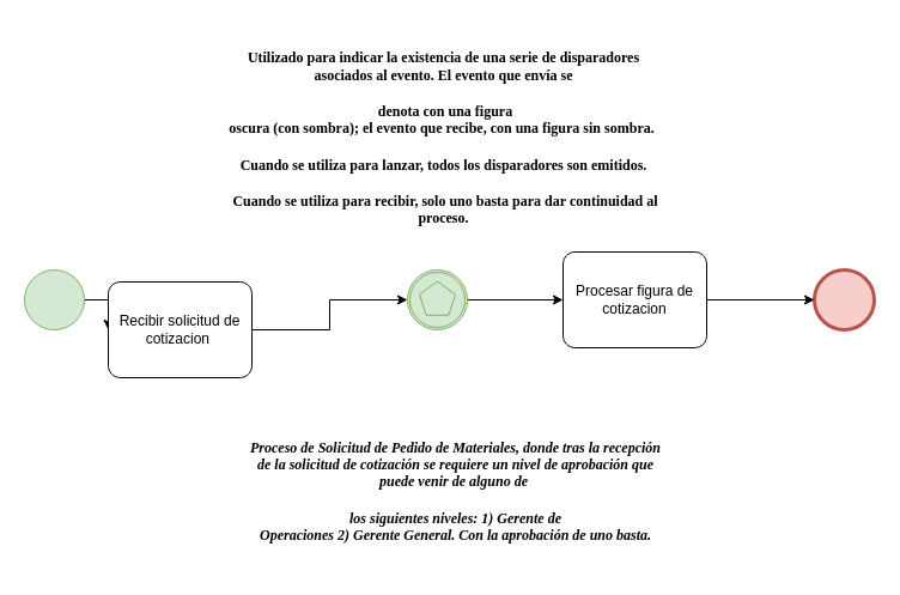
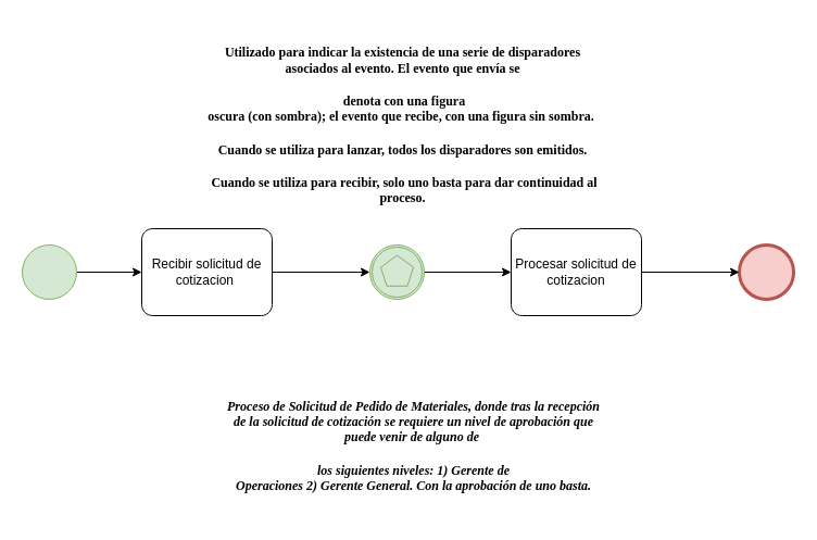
  <mxCell id="0" />
  <mxCell id="1" parent="0" />
  <mxCell id="2" value="" style="edgeStyle=orthogonalEdgeStyle;rounded=0;orthogonalLoop=1;jettySize=auto;html=1;" edge="1" parent="1" source="3" target="6"><mxGeometry relative="1" as="geometry" /></mxCell>
  <mxCell id="3" value="" style="points=[[0.145,0.145,0],[0.5,0,0],[0.855,0.145,0],[1,0.5,0],[0.855,0.855,0],[0.5,1,0],[0.145,0.855,0],[0,0.5,0]];shape=mxgraph.bpmn.event;html=1;verticalLabelPosition=bottom;labelBackgroundColor=#ffffff;verticalAlign=top;align=center;perimeter=ellipsePerimeter;outlineConnect=0;aspect=fixed;outline=standard;symbol=general;fillColor=#d5e8d4;strokeColor=#82b366;" vertex="1" parent="1"><mxGeometry x="20" y="225" width="50" height="50" as="geometry" /></mxCell>
  <mxCell id="4" value="&lt;h4&gt;&lt;font face=&quot;Georgia&quot;&gt;Utilizado para indicar la existencia de una serie de disparadores&lt;br/&gt;asociados al evento. El evento que envía se&lt;/font&gt;&lt;/h4&gt;&lt;h4&gt;&lt;font face=&quot;Georgia&quot;&gt;&amp;nbsp;denota con una figura&lt;br/&gt;oscura (con sombra); el evento que recibe, con una figura sin sombra.&amp;nbsp;&lt;/font&gt;&lt;/h4&gt;&lt;h4&gt;&lt;font face=&quot;Georgia&quot;&gt;Cuando se utiliza para lanzar, todos los disparadores son emitidos.&lt;/font&gt;&lt;/h4&gt;&lt;h4&gt;&lt;font face=&quot;Georgia&quot;&gt;&amp;nbsp;Cuando se utiliza para recibir, solo uno basta para dar continuidad al&lt;br/&gt;proceso.&lt;/font&gt;&lt;br&gt;&lt;/h4&gt;" style="text;html=1;align=center;verticalAlign=middle;resizable=0;points=[];autosize=1;strokeColor=none;fillColor=none;" vertex="1" parent="1"><mxGeometry x="140" y="20" width="460" height="190" as="geometry" /></mxCell>
  <mxCell id="5" value="" style="edgeStyle=orthogonalEdgeStyle;rounded=0;orthogonalLoop=1;jettySize=auto;html=1;fontFamily=Georgia;" edge="1" parent="1" source="6" target="12"><mxGeometry relative="1" as="geometry" /></mxCell>
- <mxCell id="6" value="Recibir solicitud de cotizacion " style="points=[[0.25,0,0],[0.5,0,0],[0.75,0,0],[1,0.25,0],[1,0.5,0],[1,0.75,0],[0.75,1,0],[0.5,1,0],[0.25,1,0],[0,0.75,0],[0,0.5,0],[0,0.25,0]];shape=mxgraph.bpmn.task;whiteSpace=wrap;rectStyle=rounded;size=10;taskMarker=abstract;" vertex="1" parent="1"><mxGeometry x="90" y="235" width="120" height="80" as="geometry" /></mxCell>
+ <mxCell id="6" value="Recibir solicitud de cotizacion " style="points=[[0.25,0,0],[0.5,0,0],[0.75,0,0],[1,0.25,0],[1,0.5,0],[1,0.75,0],[0.75,1,0],[0.5,1,0],[0.25,1,0],[0,0.75,0],[0,0.5,0],[0,0.25,0]];shape=mxgraph.bpmn.task;whiteSpace=wrap;rectStyle=rounded;size=10;taskMarker=abstract;" vertex="1" parent="1"><mxGeometry x="130" y="210" width="120" height="80" as="geometry" /></mxCell>
  <mxCell id="7" value="" style="points=[[0.145,0.145,0],[0.5,0,0],[0.855,0.145,0],[1,0.5,0],[0.855,0.855,0],[0.5,1,0],[0.145,0.855,0],[0,0.5,0]];shape=mxgraph.bpmn.event;html=1;verticalLabelPosition=bottom;labelBackgroundColor=#ffffff;verticalAlign=top;align=center;perimeter=ellipsePerimeter;outlineConnect=0;aspect=fixed;outline=end;symbol=terminate2;fillColor=#f8cecc;strokeColor=#b85450;" vertex="1" parent="1"><mxGeometry x="680" y="225" width="50" height="50" as="geometry" /></mxCell>
  <mxCell id="8" value="&lt;h4&gt;&lt;i&gt;&lt;font face=&quot;Georgia&quot;&gt;Proceso de Solicitud de Pedido de Materiales, donde tras la recepción&lt;br&gt;de la solicitud de cotización se requiere un nivel de aprobación que&lt;br&gt;puede venir de alguno de&amp;nbsp;&lt;/font&gt;&lt;/i&gt;&lt;/h4&gt;&lt;h4&gt;&lt;i&gt;&lt;font face=&quot;Georgia&quot;&gt;los siguientes niveles: 1) Gerente de&lt;br&gt;Operaciones 2) Gerente General. Con la aprobación de uno basta.&lt;/font&gt;&lt;/i&gt;&lt;br&gt;&lt;/h4&gt;" style="text;html=1;align=center;verticalAlign=middle;resizable=0;points=[];autosize=1;strokeColor=none;fillColor=none;" vertex="1" parent="1"><mxGeometry x="150" y="345" width="460" height="130" as="geometry" /></mxCell>
  <mxCell id="9" value="" style="edgeStyle=orthogonalEdgeStyle;rounded=0;orthogonalLoop=1;jettySize=auto;html=1;fontFamily=Georgia;" edge="1" parent="1" source="10" target="7"><mxGeometry relative="1" as="geometry" /></mxCell>
- <mxCell id="10" value="Procesar figura de cotizacion" style="points=[[0.25,0,0],[0.5,0,0],[0.75,0,0],[1,0.25,0],[1,0.5,0],[1,0.75,0],[0.75,1,0],[0.5,1,0],[0.25,1,0],[0,0.75,0],[0,0.5,0],[0,0.25,0]];shape=mxgraph.bpmn.task;whiteSpace=wrap;rectStyle=rounded;size=10;taskMarker=abstract;" vertex="1" parent="1"><mxGeometry x="470" y="210" width="120" height="80" as="geometry" /></mxCell>
+ <mxCell id="10" value="Procesar solicitud de cotizacion" style="points=[[0.25,0,0],[0.5,0,0],[0.75,0,0],[1,0.25,0],[1,0.5,0],[1,0.75,0],[0.75,1,0],[0.5,1,0],[0.25,1,0],[0,0.75,0],[0,0.5,0],[0,0.25,0]];shape=mxgraph.bpmn.task;whiteSpace=wrap;rectStyle=rounded;size=10;taskMarker=abstract;" vertex="1" parent="1"><mxGeometry x="470" y="210" width="120" height="80" as="geometry" /></mxCell>
  <mxCell id="11" value="" style="edgeStyle=orthogonalEdgeStyle;rounded=0;orthogonalLoop=1;jettySize=auto;html=1;fontFamily=Georgia;" edge="1" parent="1" source="12" target="10"><mxGeometry relative="1" as="geometry" /></mxCell>
  <mxCell id="12" value="" style="points=[[0.145,0.145,0],[0.5,0,0],[0.855,0.145,0],[1,0.5,0],[0.855,0.855,0],[0.5,1,0],[0.145,0.855,0],[0,0.5,0]];shape=mxgraph.bpmn.event;html=1;verticalLabelPosition=bottom;labelBackgroundColor=#ffffff;verticalAlign=top;align=center;perimeter=ellipsePerimeter;outlineConnect=0;aspect=fixed;outline=catching;symbol=multiple;fontFamily=Georgia;fillColor=#d5e8d4;strokeColor=#82b366;" vertex="1" parent="1"><mxGeometry x="340" y="225" width="50" height="50" as="geometry" /></mxCell>
